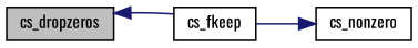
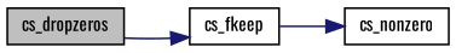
  digraph {
    fontname=Oswald
    rankdir=LR
    node [color=black fillcolor=white fontname=Oswald fontsize=10 shape=record style=filled]
    edge [color=midnightblue fontname=Oswald fontsize=10 labelfontname="FreeSans.ttf" labelfontsize=10 style=solid]
    n1 [fillcolor=grey75 fontcolor=black height=0.2 label=cs_dropzeros width=0.4]
    n2 [height=0.2 label=cs_fkeep width=0.4]
    n3 [height=0.2 label=cs_nonzero width=0.4]
-   n2 -> n1
+   n1 -> n2
    n2 -> n3
  }
